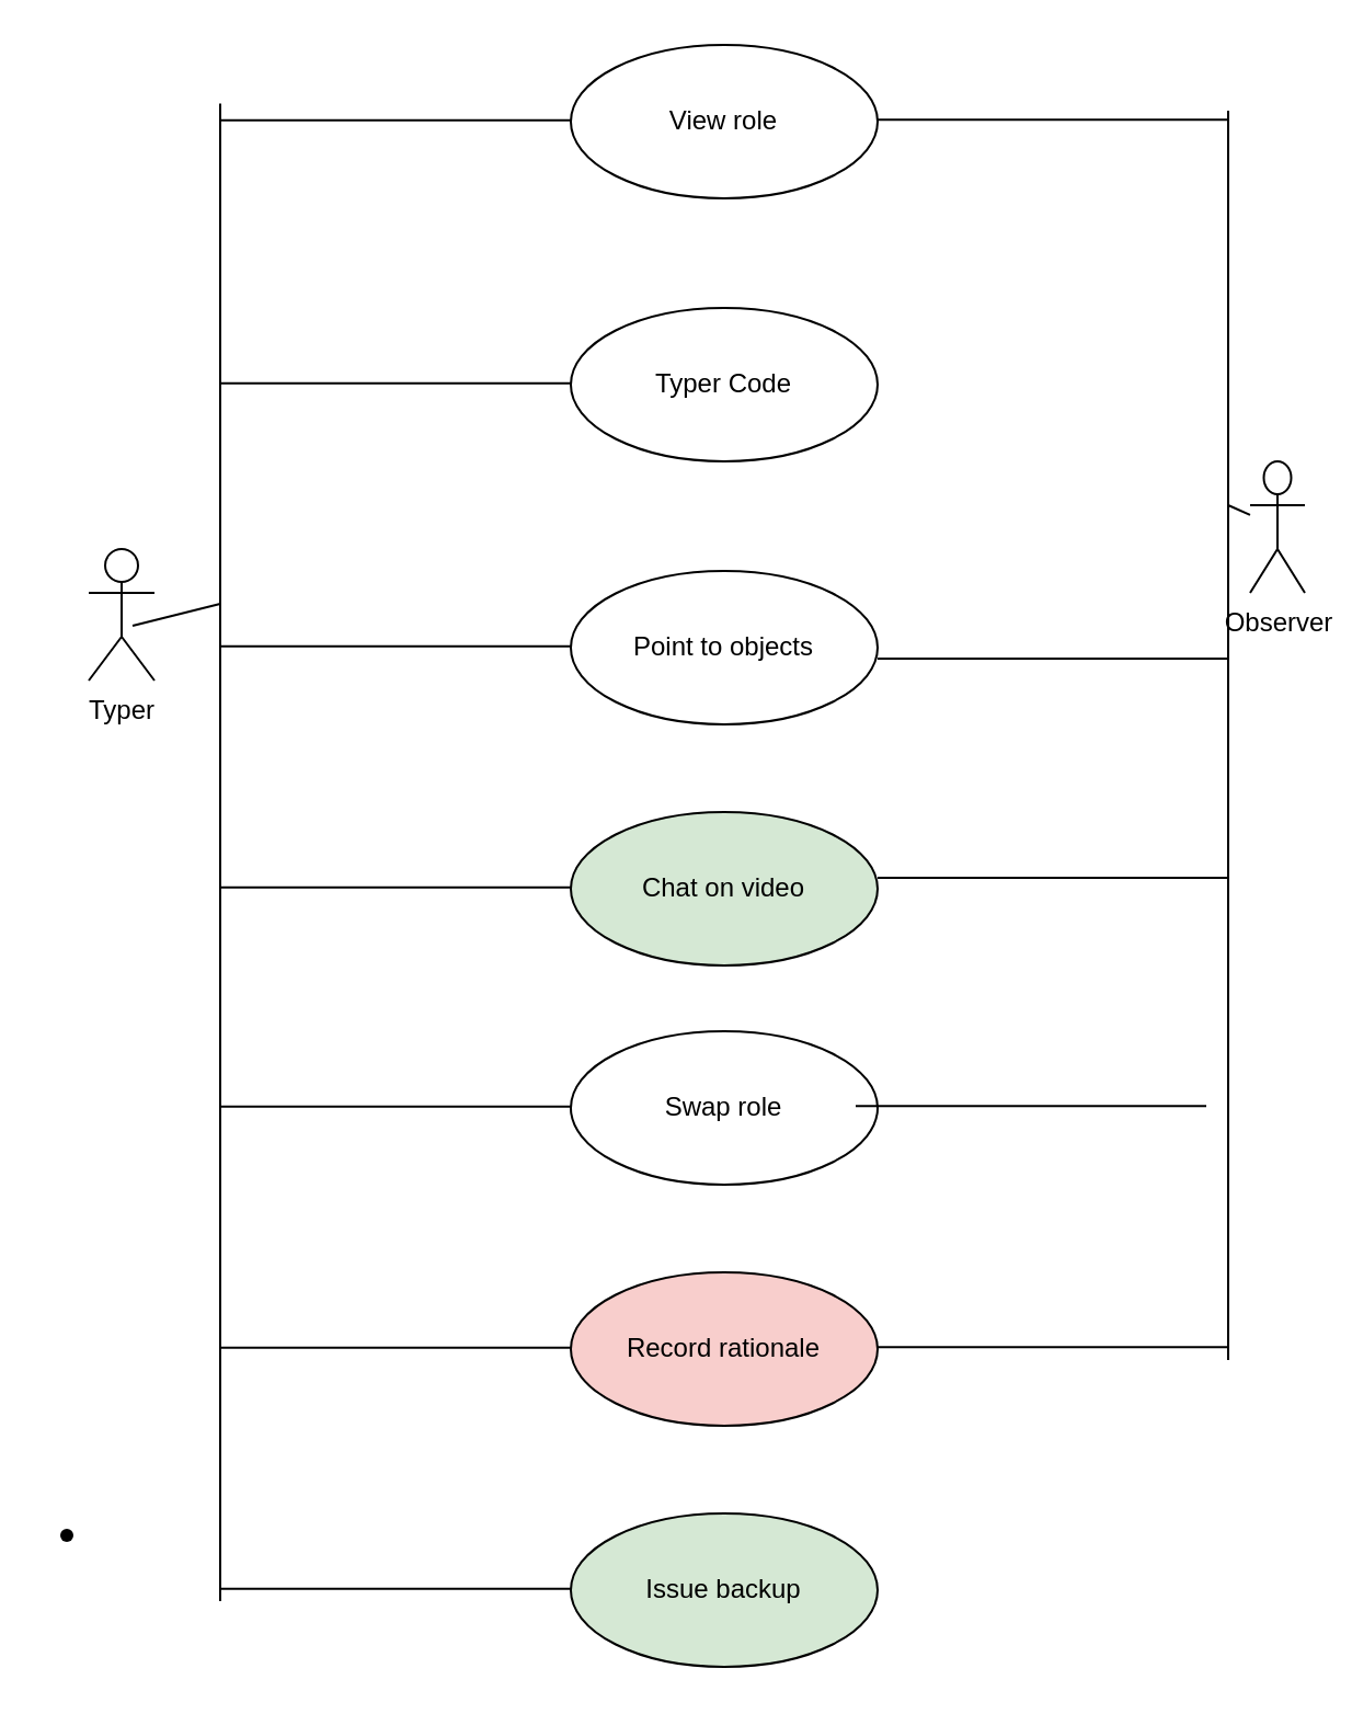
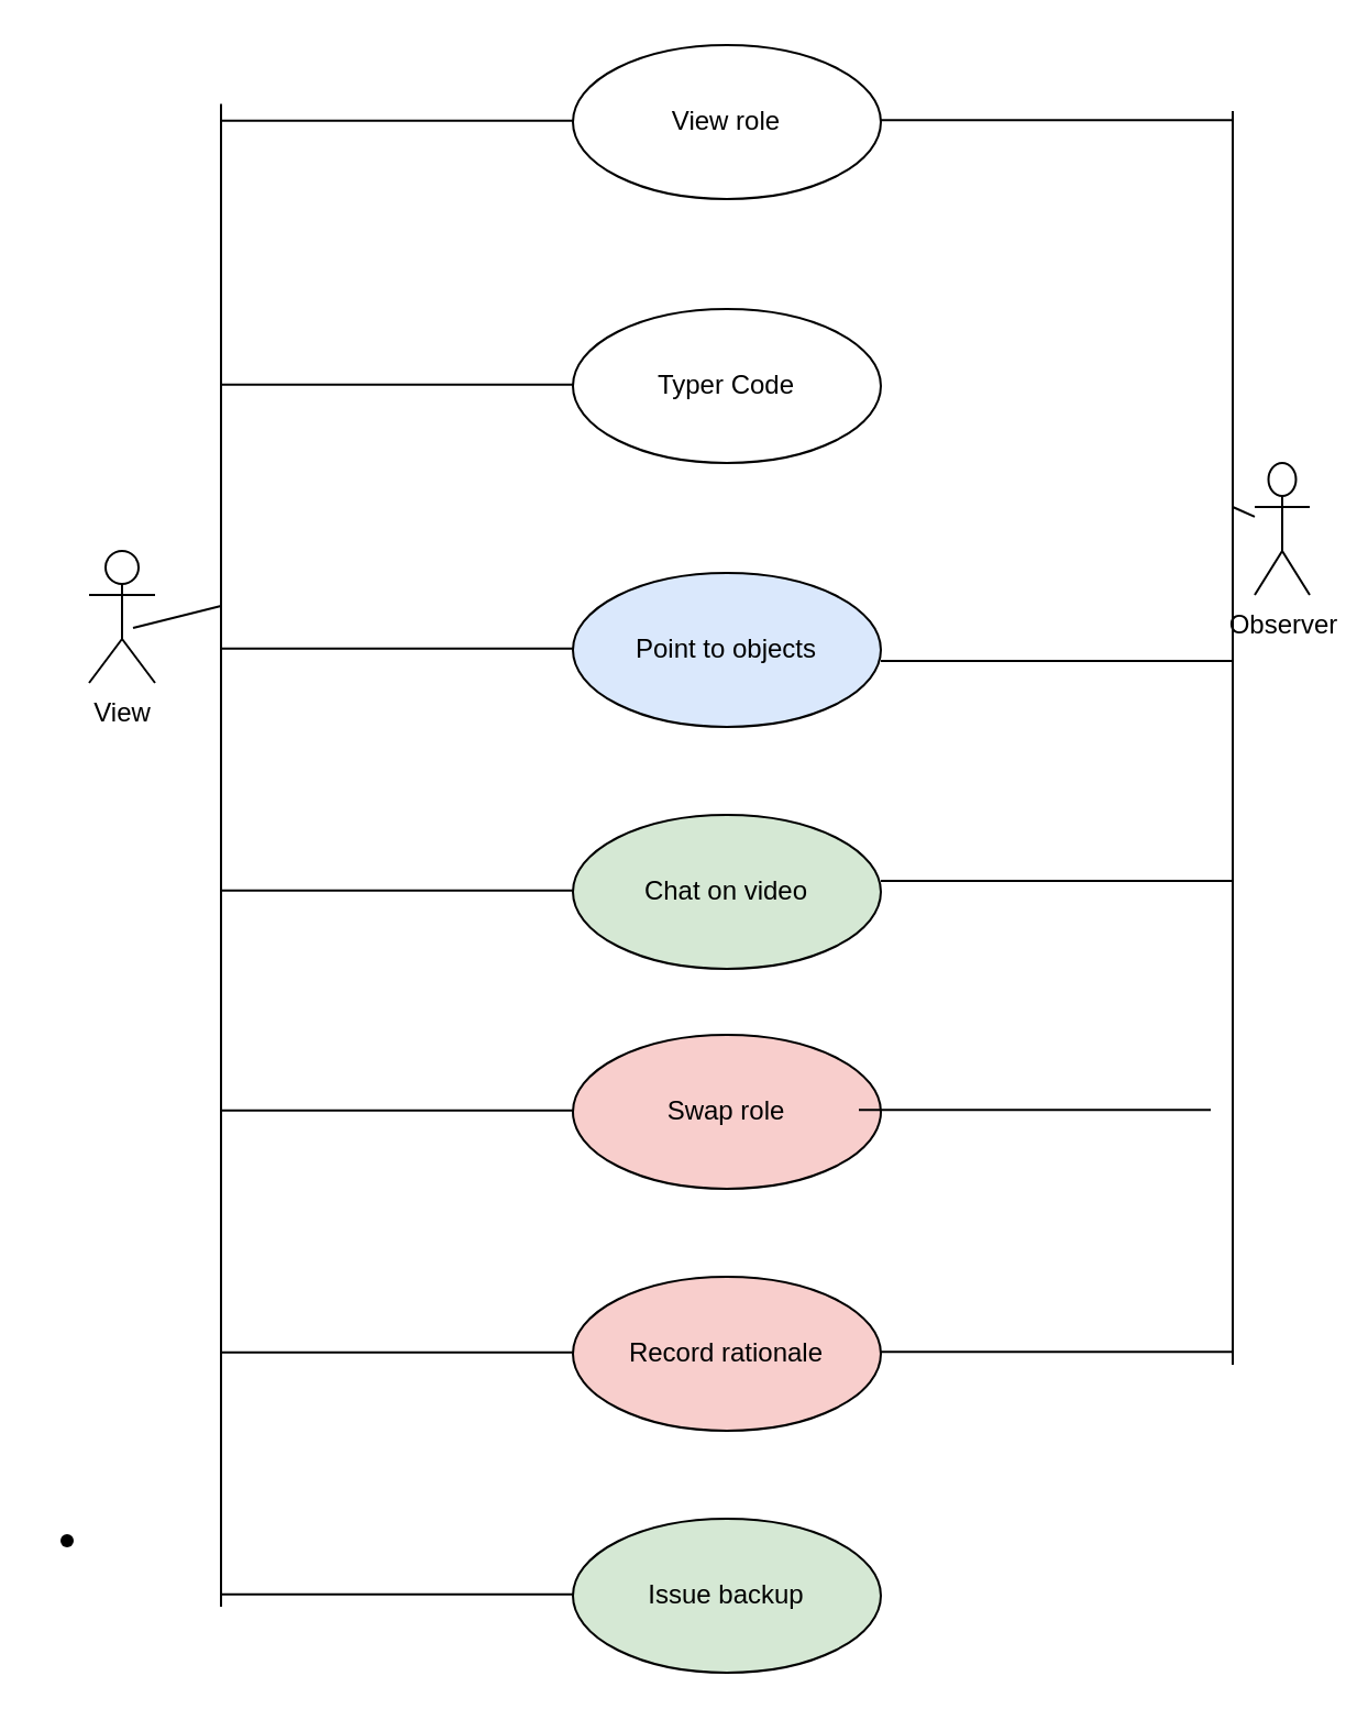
  <mxCell id="0" />
  <mxCell id="1" parent="0" />
- <mxCell id="2" value="Typer" style="shape=umlActor;html=1;verticalLabelPosition=bottom;verticalAlign=top;align=center;" vertex="1" parent="1"><mxGeometry x="40" y="250" width="30" height="60" as="geometry" /></mxCell>
+ <mxCell id="2" value="View" style="shape=umlActor;html=1;verticalLabelPosition=bottom;verticalAlign=top;align=center;" vertex="1" parent="1"><mxGeometry x="40" y="250" width="30" height="60" as="geometry" /></mxCell>
  <mxCell id="3" value="View role" style="ellipse;whiteSpace=wrap;html=1;" vertex="1" parent="1"><mxGeometry x="260" y="20" width="140" height="70" as="geometry" /></mxCell>
  <mxCell id="4" value="Typer Code" style="ellipse;whiteSpace=wrap;html=1;" vertex="1" parent="1"><mxGeometry x="260" y="140" width="140" height="70" as="geometry" /></mxCell>
- <mxCell id="5" value="Point to objects" style="ellipse;whiteSpace=wrap;html=1;" vertex="1" parent="1"><mxGeometry x="260" y="260" width="140" height="70" as="geometry" /></mxCell>
+ <mxCell id="5" value="Point to objects" style="ellipse;whiteSpace=wrap;html=1;fillColor=#dae8fc;" vertex="1" parent="1"><mxGeometry x="260" y="260" width="140" height="70" as="geometry" /></mxCell>
  <mxCell id="6" value="Chat on video" style="ellipse;whiteSpace=wrap;html=1;fillColor=#d5e8d4;" vertex="1" parent="1"><mxGeometry x="260" y="370" width="140" height="70" as="geometry" /></mxCell>
- <mxCell id="7" value="Swap role" style="ellipse;whiteSpace=wrap;html=1;" vertex="1" parent="1"><mxGeometry x="260" y="470" width="140" height="70" as="geometry" /></mxCell>
+ <mxCell id="7" value="Swap role" style="ellipse;whiteSpace=wrap;html=1;fillColor=#f8cecc;" vertex="1" parent="1"><mxGeometry x="260" y="470" width="140" height="70" as="geometry" /></mxCell>
  <mxCell id="8" value="Record rationale" style="ellipse;whiteSpace=wrap;html=1;fillColor=#f8cecc;" vertex="1" parent="1"><mxGeometry x="260" y="580" width="140" height="70" as="geometry" /></mxCell>
  <mxCell id="9" value="Issue backup" style="ellipse;whiteSpace=wrap;html=1;fillColor=#d5e8d4;" vertex="1" parent="1"><mxGeometry x="260" y="690" width="140" height="70" as="geometry" /></mxCell>
  <mxCell id="10" value="" style="edgeStyle=none;html=1;endArrow=none;verticalAlign=bottom;rounded=0;" edge="1" parent="1"><mxGeometry width="160" relative="1" as="geometry"><mxPoint x="100" y="54.33" as="sourcePoint" /><mxPoint x="260" y="54.33" as="targetPoint" /></mxGeometry></mxCell>
  <mxCell id="11" value="" style="edgeStyle=none;html=1;endArrow=none;verticalAlign=bottom;rounded=0;" edge="1" parent="1"><mxGeometry width="160" relative="1" as="geometry"><mxPoint x="100" y="174.33" as="sourcePoint" /><mxPoint x="260" y="174.33" as="targetPoint" /></mxGeometry></mxCell>
  <mxCell id="12" value="" style="edgeStyle=none;html=1;endArrow=none;verticalAlign=bottom;rounded=0;" edge="1" parent="1"><mxGeometry width="160" relative="1" as="geometry"><mxPoint x="100" y="294.33" as="sourcePoint" /><mxPoint x="260" y="294.33" as="targetPoint" /></mxGeometry></mxCell>
  <mxCell id="13" value="" style="edgeStyle=none;html=1;endArrow=none;verticalAlign=bottom;rounded=0;" edge="1" parent="1"><mxGeometry width="160" relative="1" as="geometry"><mxPoint x="100" y="404.33" as="sourcePoint" /><mxPoint x="260" y="404.33" as="targetPoint" /></mxGeometry></mxCell>
  <mxCell id="14" value="" style="edgeStyle=none;html=1;endArrow=none;verticalAlign=bottom;rounded=0;" edge="1" parent="1"><mxGeometry width="160" relative="1" as="geometry"><mxPoint x="100" y="504.33" as="sourcePoint" /><mxPoint x="260" y="504.33" as="targetPoint" /></mxGeometry></mxCell>
  <mxCell id="15" value="" style="edgeStyle=none;html=1;endArrow=none;verticalAlign=bottom;rounded=0;" edge="1" parent="1"><mxGeometry width="160" relative="1" as="geometry"><mxPoint x="100" y="614.33" as="sourcePoint" /><mxPoint x="260" y="614.33" as="targetPoint" /></mxGeometry></mxCell>
  <mxCell id="16" value="" style="edgeStyle=none;html=1;endArrow=none;verticalAlign=bottom;rounded=0;" edge="1" parent="1"><mxGeometry width="160" relative="1" as="geometry"><mxPoint x="100" y="724.33" as="sourcePoint" /><mxPoint x="260" y="724.33" as="targetPoint" /></mxGeometry></mxCell>
  <mxCell id="17" value="" style="edgeStyle=none;html=1;endArrow=none;verticalAlign=bottom;rounded=0;" edge="1" parent="1"><mxGeometry width="160" relative="1" as="geometry"><mxPoint x="100" y="46.8" as="sourcePoint" /><mxPoint x="100" y="730" as="targetPoint" /></mxGeometry></mxCell>
  <mxCell id="18" value="" style="shape=waypoint;sketch=0;size=6;pointerEvents=1;points=[];fillColor=none;resizable=0;rotatable=0;perimeter=centerPerimeter;snapToPoint=1;" vertex="1" parent="1"><mxGeometry x="20" y="690" width="20" height="20" as="geometry" /></mxCell>
  <mxCell id="19" value="" style="edgeStyle=none;html=1;endArrow=none;verticalAlign=bottom;rounded=0;" edge="1" parent="1"><mxGeometry width="160" relative="1" as="geometry"><mxPoint x="60" y="285" as="sourcePoint" /><mxPoint x="100" y="275" as="targetPoint" /></mxGeometry></mxCell>
  <mxCell id="20" value="" style="edgeStyle=none;html=1;endArrow=none;verticalAlign=bottom;rounded=0;" edge="1" parent="1"><mxGeometry width="160" relative="1" as="geometry"><mxPoint x="400" y="54.17" as="sourcePoint" /><mxPoint x="560" y="54.17" as="targetPoint" /></mxGeometry></mxCell>
  <mxCell id="21" value="" style="edgeStyle=none;html=1;endArrow=none;verticalAlign=bottom;rounded=0;" edge="1" parent="1"><mxGeometry width="160" relative="1" as="geometry"><mxPoint x="400" y="300" as="sourcePoint" /><mxPoint x="560" y="300" as="targetPoint" /></mxGeometry></mxCell>
  <mxCell id="22" value="" style="edgeStyle=none;html=1;endArrow=none;verticalAlign=bottom;rounded=0;" edge="1" parent="1"><mxGeometry width="160" relative="1" as="geometry"><mxPoint x="400" y="400" as="sourcePoint" /><mxPoint x="560" y="400" as="targetPoint" /></mxGeometry></mxCell>
  <mxCell id="23" value="" style="edgeStyle=none;html=1;endArrow=none;verticalAlign=bottom;rounded=0;" edge="1" parent="1"><mxGeometry width="160" relative="1" as="geometry"><mxPoint x="390" y="504.17" as="sourcePoint" /><mxPoint x="550" y="504.17" as="targetPoint" /></mxGeometry></mxCell>
  <mxCell id="24" value="" style="edgeStyle=none;html=1;endArrow=none;verticalAlign=bottom;rounded=0;" edge="1" parent="1"><mxGeometry width="160" relative="1" as="geometry"><mxPoint x="400" y="614.17" as="sourcePoint" /><mxPoint x="560" y="614.17" as="targetPoint" /></mxGeometry></mxCell>
  <mxCell id="25" value="" style="edgeStyle=none;html=1;endArrow=none;verticalAlign=bottom;rounded=0;" edge="1" parent="1"><mxGeometry width="160" relative="1" as="geometry"><mxPoint x="560" y="50" as="sourcePoint" /><mxPoint x="560" y="620" as="targetPoint" /></mxGeometry></mxCell>
  <mxCell id="26" value="" style="edgeStyle=none;html=1;endArrow=none;verticalAlign=bottom;rounded=0;" edge="1" parent="1" target="27"><mxGeometry width="160" relative="1" as="geometry"><mxPoint x="560" y="230" as="sourcePoint" /><mxPoint x="640" y="230" as="targetPoint" /></mxGeometry></mxCell>
  <mxCell id="27" value="Observer" style="shape=umlActor;html=1;verticalLabelPosition=bottom;verticalAlign=top;align=center;" vertex="1" parent="1"><mxGeometry x="570" y="210" width="25" height="60" as="geometry" /></mxCell>
